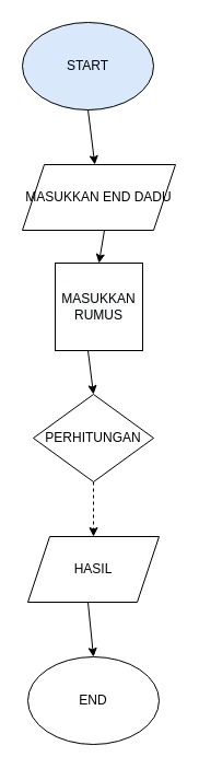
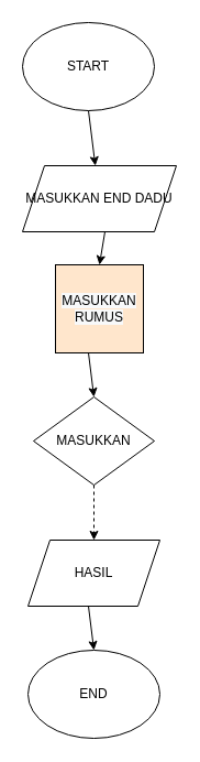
  <mxCell id="0" />
  <mxCell id="1" parent="0" />
- <mxCell id="2" value="START" style="ellipse;whiteSpace=wrap;html=1;fillColor=#dae8fc;" parent="1" vertex="1"><mxGeometry x="20" y="20" width="120" height="80" as="geometry" /></mxCell>
- <mxCell id="3" value="END" style="ellipse;whiteSpace=wrap;html=1;" parent="1" vertex="1"><mxGeometry x="25" y="600" width="120" height="80" as="geometry" /></mxCell>
+ <mxCell id="2" value="START" style="ellipse;whiteSpace=wrap;html=1;" parent="1" vertex="1"><mxGeometry x="20" y="20" width="120" height="80" as="geometry" /></mxCell>
+ <mxCell id="3" value="END" style="ellipse;whiteSpace=wrap;html=1;" parent="1" vertex="1"><mxGeometry x="25" y="590" width="120" height="80" as="geometry" /></mxCell>
  <mxCell id="4" value="MASUKKAN END DADU" style="shape=parallelogram;perimeter=parallelogramPerimeter;whiteSpace=wrap;html=1;fixedSize=1;" parent="1" vertex="1"><mxGeometry x="20" y="150" width="140" height="60" as="geometry" /></mxCell>
- <mxCell id="5" value="PERHITUNGAN" style="rhombus;whiteSpace=wrap;html=1;" parent="1" vertex="1"><mxGeometry x="30" y="360" width="110" height="80" as="geometry" /></mxCell>
- <mxCell id="6" value="&#10;&#10;&lt;span style=&quot;color: rgb(0, 0, 0); font-family: helvetica; font-size: 12px; font-style: normal; font-weight: 400; letter-spacing: normal; text-align: center; text-indent: 0px; text-transform: none; word-spacing: 0px; background-color: rgb(248, 249, 250); display: inline; float: none;&quot;&gt;MASUKKAN RUMUS&lt;/span&gt;&#10;&#10;" style="whiteSpace=wrap;html=1;aspect=fixed;" parent="1" vertex="1"><mxGeometry x="50" y="240" width="80" height="80" as="geometry" /></mxCell>
+ <mxCell id="5" value="MASUKKAN" style="rhombus;whiteSpace=wrap;html=1;" parent="1" vertex="1"><mxGeometry x="30" y="360" width="110" height="80" as="geometry" /></mxCell>
+ <mxCell id="6" value="&#10;&#10;&lt;span style=&quot;color: rgb(0, 0, 0); font-family: helvetica; font-size: 12px; font-style: normal; font-weight: 400; letter-spacing: normal; text-align: center; text-indent: 0px; text-transform: none; word-spacing: 0px; background-color: rgb(248, 249, 250); display: inline; float: none;&quot;&gt;MASUKKAN RUMUS&lt;/span&gt;&#10;&#10;" style="whiteSpace=wrap;html=1;aspect=fixed;fillColor=#ffe6cc;" parent="1" vertex="1"><mxGeometry x="50" y="240" width="80" height="80" as="geometry" /></mxCell>
  <mxCell id="7" value="HASIL" style="shape=parallelogram;perimeter=parallelogramPerimeter;whiteSpace=wrap;html=1;fixedSize=1;" parent="1" vertex="1"><mxGeometry x="25" y="490" width="120" height="60" as="geometry" /></mxCell>
  <mxCell id="8" value="" style="endArrow=classic;html=1;rounded=0;" parent="1" target="4" edge="1"><mxGeometry width="50" height="50" relative="1" as="geometry"><mxPoint x="80" y="100" as="sourcePoint" /><mxPoint x="130" y="50" as="targetPoint" /></mxGeometry></mxCell>
  <mxCell id="9" value="" style="endArrow=classic;html=1;rounded=0;entryX=0.5;entryY=0;entryDx=0;entryDy=0;" parent="1" target="6" edge="1"><mxGeometry width="50" height="50" relative="1" as="geometry"><mxPoint x="95" y="210" as="sourcePoint" /><mxPoint x="145" y="160" as="targetPoint" /></mxGeometry></mxCell>
  <mxCell id="10" value="" style="endArrow=classic;html=1;rounded=0;entryX=0.5;entryY=0;entryDx=0;entryDy=0;" parent="1" target="5" edge="1"><mxGeometry width="50" height="50" relative="1" as="geometry"><mxPoint x="80" y="320" as="sourcePoint" /><mxPoint x="130" y="270" as="targetPoint" /></mxGeometry></mxCell>
  <mxCell id="11" value="" style="endArrow=classic;html=1;rounded=0;entryX=0.5;entryY=0;entryDx=0;entryDy=0;exitX=0.5;exitY=1;exitDx=0;exitDy=0;dashed=1;" parent="1" source="5" target="7" edge="1"><mxGeometry width="50" height="50" relative="1" as="geometry"><mxPoint x="90" y="440" as="sourcePoint" /><mxPoint x="140" y="390" as="targetPoint" /></mxGeometry></mxCell>
  <mxCell id="12" value="" style="endArrow=classic;html=1;rounded=0;entryX=0.5;entryY=0;entryDx=0;entryDy=0;" parent="1" target="3" edge="1"><mxGeometry width="50" height="50" relative="1" as="geometry"><mxPoint x="80" y="550" as="sourcePoint" /><mxPoint x="130" y="500" as="targetPoint" /></mxGeometry></mxCell>
